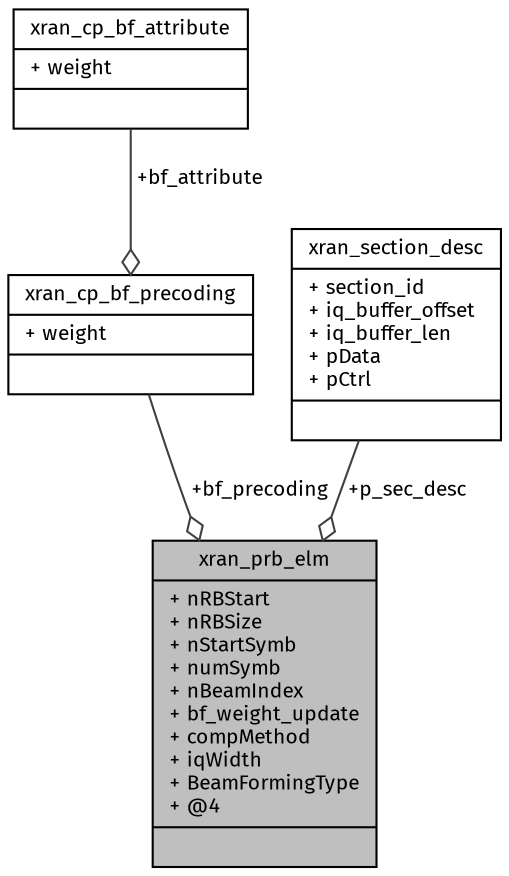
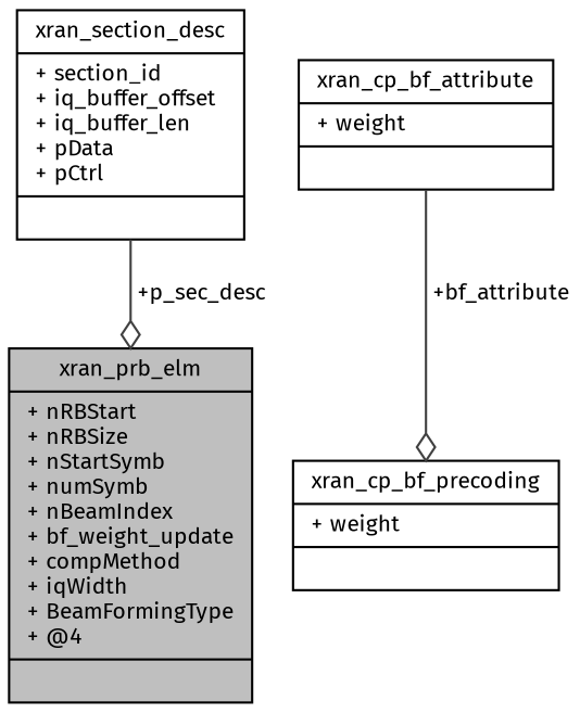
  digraph {
    fontname="Fira Sans"
    node [color=black fillcolor=white fontname="Fira Sans" fontsize=10 shape=record style=filled]
    edge [arrowhead=odiamond color=grey25 fontname="Fira Sans" fontsize=10 labelfontname=Helvetica labelfontsize=10 style=solid]
    n1 [fillcolor=grey75 fontcolor=black height=0.2 label="{xran_prb_elm\n|+ nRBStart\l+ nRBSize\l+ nStartSymb\l+ numSymb\l+ nBeamIndex\l+ bf_weight_update\l+ compMethod\l+ iqWidth\l+ BeamFormingType\l+ @4\l|}" width=0.4]
    n2 [height=0.2 label="{xran_cp_bf_attribute\n|+ weight\l|}" width=0.4]
    n3 [height=0.2 label="{xran_cp_bf_precoding\n|+ weight\l|}" width=0.4]
    n4 [height=0.2 label="{xran_section_desc\n|+ section_id\l+ iq_buffer_offset\l+ iq_buffer_len\l+ pData\l+ pCtrl\l|}" width=0.4]
    n2 -> n3 [label=" +bf_attribute"]
-   n3 -> n1 [label=" +bf_precoding"]
    n4 -> n1 [label=" +p_sec_desc"]
  }
